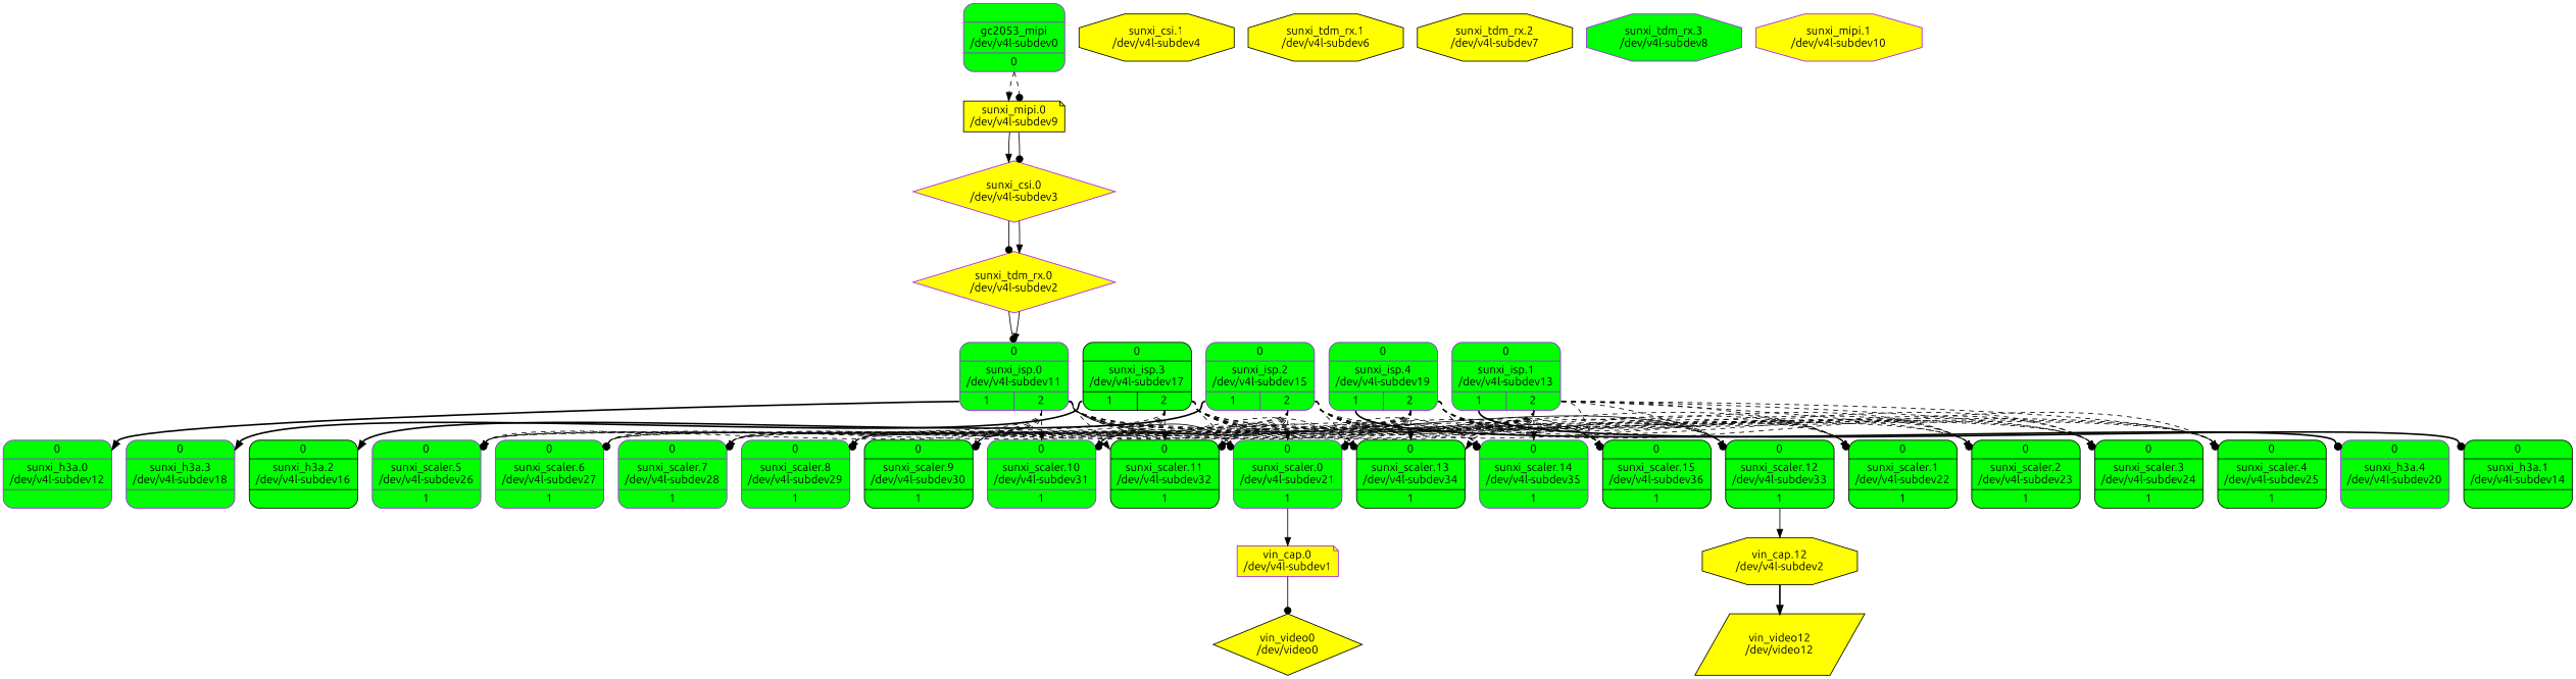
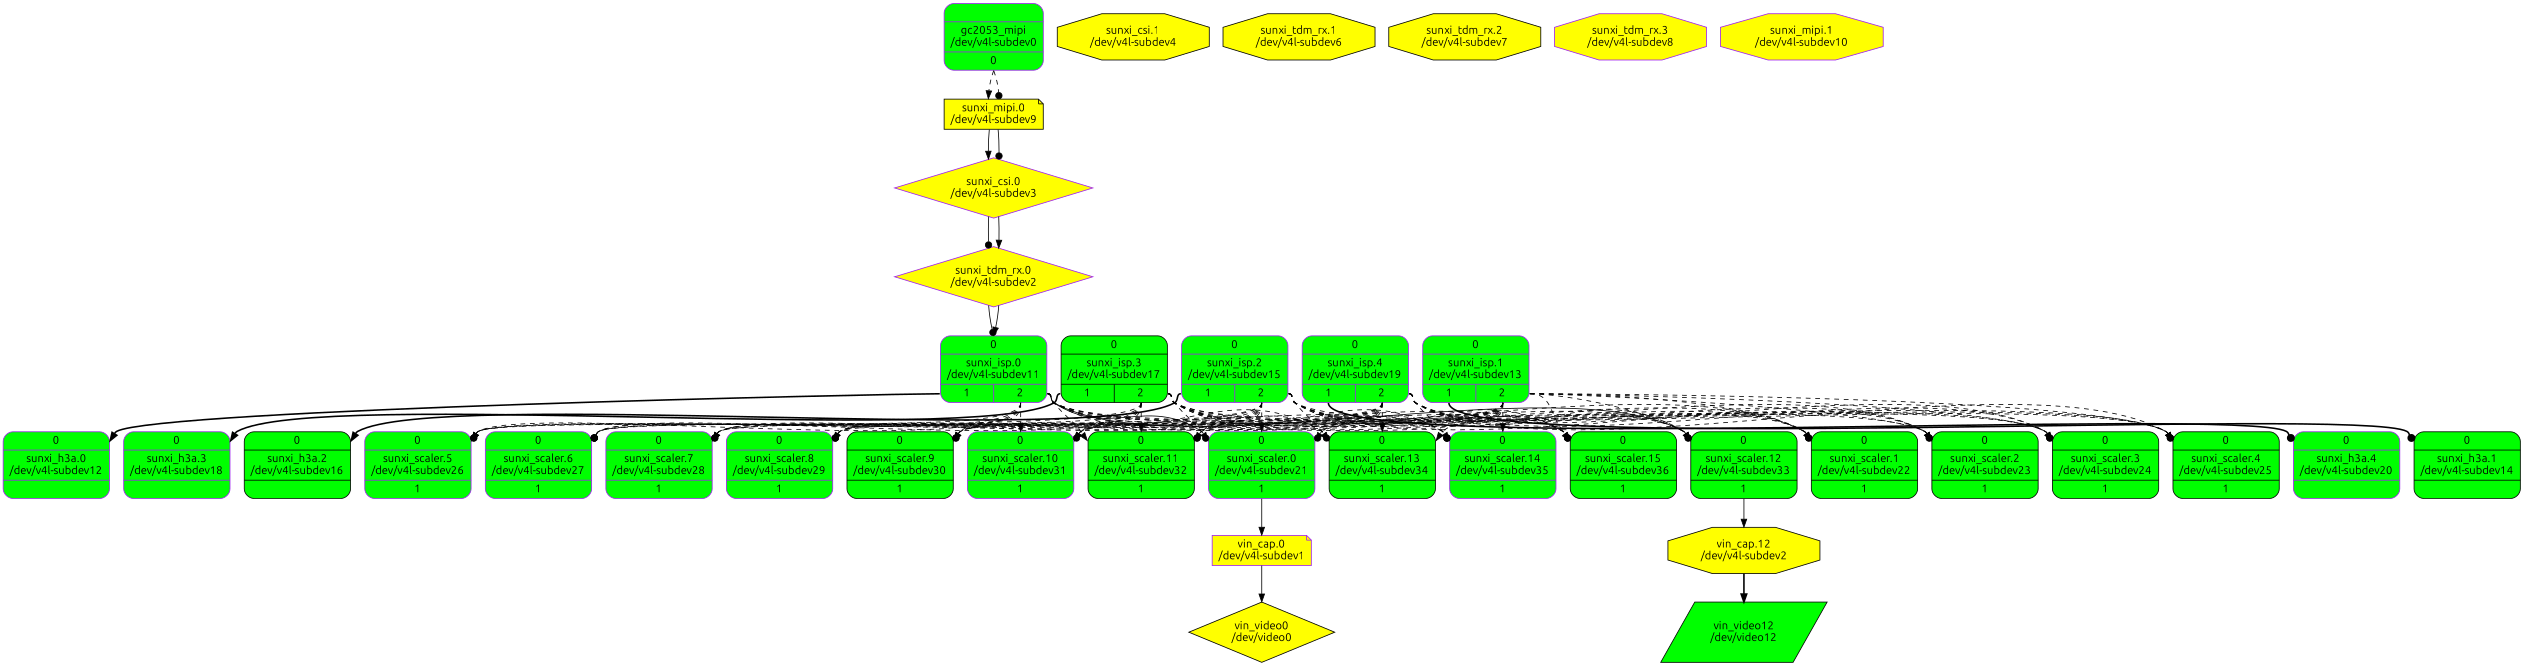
  digraph {
    fontname=Ubuntu
    rankdir=TB
    node [color=purple fillcolor=green fontname=Ubuntu shape=Mrecord style=filled]
    edge [arrowhead=normal fontname=Ubuntu headport=port0 style=dashed tailport=port2]
    n1 [label="{{} | gc2053_mipi\n/dev/v4l-subdev0 | {<port0> 0}}"]
    n2 [color=black fillcolor=yellow label="sunxi_mipi.0\n/dev/v4l-subdev9" shape=note]
    n3 [fillcolor=yellow label="sunxi_csi.0\n/dev/v4l-subdev3" shape=diamond]
    n4 [fillcolor=yellow label="sunxi_tdm_rx.0\n/dev/v4l-subdev2" shape=diamond]
    n5 [fillcolor=yellow label="vin_cap.0\n/dev/v4l-subdev1" shape=note]
    n6 [color=black fillcolor=yellow label="vin_video0\n/dev/video0" shape=diamond]
    n7 [color=black fillcolor=yellow label="vin_cap.12\n/dev/v4l-subdev2" shape=octagon]
-   n8 [color=black fillcolor=yellow label="vin_video12\n/dev/video12" shape=parallelogram]
+   n8 [color=black label="vin_video12\n/dev/video12" shape=parallelogram]
    n9 [label="{{<port0> 0} | sunxi_isp.0\n/dev/v4l-subdev11 | {<port1> 1 | <port2> 2}}"]
    n10 [label="{{<port0> 0} | sunxi_h3a.0\n/dev/v4l-subdev12 | {}}"]
    n11 [label="{{<port0> 0} | sunxi_scaler.0\n/dev/v4l-subdev21 | {<port1> 1}}"]
    n12 [color=black label="{{<port0> 0} | sunxi_scaler.1\n/dev/v4l-subdev22 | {<port1> 1}}"]
    n13 [color=black label="{{<port0> 0} | sunxi_scaler.2\n/dev/v4l-subdev23 | {<port1> 1}}"]
    n14 [color=black label="{{<port0> 0} | sunxi_scaler.3\n/dev/v4l-subdev24 | {<port1> 1}}"]
    n15 [color=black label="{{<port0> 0} | sunxi_scaler.4\n/dev/v4l-subdev25 | {<port1> 1}}"]
    n16 [label="{{<port0> 0} | sunxi_scaler.5\n/dev/v4l-subdev26 | {<port1> 1}}"]
    n17 [label="{{<port0> 0} | sunxi_scaler.6\n/dev/v4l-subdev27 | {<port1> 1}}"]
    n18 [label="{{<port0> 0} | sunxi_scaler.7\n/dev/v4l-subdev28 | {<port1> 1}}"]
    n19 [label="{{<port0> 0} | sunxi_scaler.8\n/dev/v4l-subdev29 | {<port1> 1}}"]
    n20 [color=black label="{{<port0> 0} | sunxi_scaler.9\n/dev/v4l-subdev30 | {<port1> 1}}"]
    n21 [label="{{<port0> 0} | sunxi_scaler.10\n/dev/v4l-subdev31 | {<port1> 1}}"]
    n22 [color=black label="{{<port0> 0} | sunxi_scaler.11\n/dev/v4l-subdev32 | {<port1> 1}}"]
    n23 [color=black label="{{<port0> 0} | sunxi_scaler.12\n/dev/v4l-subdev33 | {<port1> 1}}"]
    n24 [color=black label="{{<port0> 0} | sunxi_scaler.13\n/dev/v4l-subdev34 | {<port1> 1}}"]
    n25 [label="{{<port0> 0} | sunxi_scaler.14\n/dev/v4l-subdev35 | {<port1> 1}}"]
    n26 [color=black label="{{<port0> 0} | sunxi_scaler.15\n/dev/v4l-subdev36 | {<port1> 1}}"]
    n27 [color=black fillcolor=yellow label="sunxi_csi.1\n/dev/v4l-subdev4" shape=octagon]
    n28 [color=black fillcolor=yellow label="sunxi_tdm_rx.1\n/dev/v4l-subdev6" shape=octagon]
    n29 [color=black fillcolor=yellow label="sunxi_tdm_rx.2\n/dev/v4l-subdev7" shape=octagon]
-   n30 [label="sunxi_tdm_rx.3\n/dev/v4l-subdev8" shape=octagon]
+   n30 [fillcolor=yellow label="sunxi_tdm_rx.3\n/dev/v4l-subdev8" shape=octagon]
    n31 [fillcolor=yellow label="sunxi_mipi.1\n/dev/v4l-subdev10" shape=octagon]
    n32 [label="{{<port0> 0} | sunxi_isp.1\n/dev/v4l-subdev13 | {<port1> 1 | <port2> 2}}"]
    n33 [color=black label="{{<port0> 0} | sunxi_h3a.1\n/dev/v4l-subdev14 | {}}"]
    n34 [label="{{<port0> 0} | sunxi_isp.2\n/dev/v4l-subdev15 | {<port1> 1 | <port2> 2}}"]
    n35 [color=black label="{{<port0> 0} | sunxi_h3a.2\n/dev/v4l-subdev16 | {}}"]
    n36 [color=black label="{{<port0> 0} | sunxi_isp.3\n/dev/v4l-subdev17 | {<port1> 1 | <port2> 2}}"]
    n37 [label="{{<port0> 0} | sunxi_h3a.3\n/dev/v4l-subdev18 | {}}"]
    n38 [label="{{<port0> 0} | sunxi_isp.4\n/dev/v4l-subdev19 | {<port1> 1 | <port2> 2}}"]
    n39 [label="{{<port0> 0} | sunxi_h3a.4\n/dev/v4l-subdev20 | {}}"]
    n1 -> n2 [tailport=port0]
    n1 -> n2 [arrowhead=dot tailport=port0]
    n2 -> n3 [style=""]
    n2 -> n3 [arrowhead=dot style=""]
    n3 -> n4 [arrowhead=dot style=""]
    n3 -> n4 [style=""]
    n4 -> n9 [arrowhead=dot style=""]
    n4 -> n9 [style=""]
-   n5 -> n6 [arrowhead=dot style=""]
+   n5 -> n6 [style=""]
    n7 -> n8 [style=bold]
    n9 -> n10 [style=bold tailport=port1]
    n9 -> n11 [style=""]
    n9 -> n12
    n9 -> n13
    n9 -> n14
    n9 -> n15
    n9 -> n16 [arrowhead=dot]
    n9 -> n17 [arrowhead=dot]
    n9 -> n18
    n9 -> n19
    n9 -> n20
    n9 -> n21
    n9 -> n22
    n9 -> n23 [arrowhead=dot style=""]
    n9 -> n24 [arrowhead=dot]
    n9 -> n25
    n9 -> n26 [arrowhead=dot]
    n11 -> n5 [tailport=port1 style=""]
    n23 -> n7 [tailport=port1 style=""]
    n32 -> n11
    n32 -> n12
    n32 -> n13 [arrowhead=dot]
    n32 -> n14 [arrowhead=dot]
    n32 -> n15
    n32 -> n16
    n32 -> n17 [arrowhead=dot]
    n32 -> n18 [arrowhead=dot]
    n32 -> n19
    n32 -> n20 [arrowhead=dot]
    n32 -> n21
    n32 -> n22 [arrowhead=dot]
    n32 -> n23
    n32 -> n24
    n32 -> n25
    n32 -> n26
    n32 -> n33 [arrowhead=dot style=bold tailport=port1]
    n34 -> n11
    n34 -> n12 [arrowhead=dot]
    n34 -> n13
    n34 -> n14
    n34 -> n15
    n34 -> n16
    n34 -> n17 [arrowhead=dot]
    n34 -> n18 [arrowhead=dot]
    n34 -> n19 [arrowhead=dot]
    n34 -> n20
    n34 -> n21
    n34 -> n22 [arrowhead=dot]
    n34 -> n23 [arrowhead=dot]
    n34 -> n24
    n34 -> n25 [arrowhead=dot]
    n34 -> n26 [arrowhead=dot]
    n34 -> n35 [style=bold tailport=port1]
    n36 -> n11 [arrowhead=dot]
    n36 -> n12 [arrowhead=dot]
    n36 -> n13
    n36 -> n14 [arrowhead=dot]
    n36 -> n15 [arrowhead=dot]
    n36 -> n16
    n36 -> n17 [arrowhead=dot]
    n36 -> n18
    n36 -> n19 [arrowhead=dot]
    n36 -> n20 [arrowhead=dot]
    n36 -> n21 [arrowhead=dot]
    n36 -> n22
    n36 -> n23
    n36 -> n24
    n36 -> n25 [arrowhead=dot]
    n36 -> n26 [arrowhead=dot]
    n36 -> n37 [style=bold tailport=port1]
    n38 -> n11 [arrowhead=dot]
    n38 -> n12
    n38 -> n13 [arrowhead=dot]
    n38 -> n14
    n38 -> n15 [arrowhead=dot]
    n38 -> n16 [arrowhead=dot]
    n38 -> n17 [arrowhead=dot]
    n38 -> n18
    n38 -> n19 [arrowhead=dot]
    n38 -> n20
    n38 -> n21
    n38 -> n22
    n38 -> n23
    n38 -> n24
    n38 -> n25 [arrowhead=dot]
    n38 -> n26
    n38 -> n39 [arrowhead=dot style=bold tailport=port1]
  }
